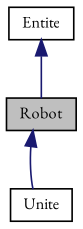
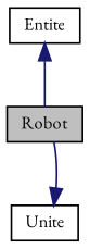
  digraph {
    fontname="EB Garamond"
    node [color=black fillcolor=white fontname="EB Garamond" fontsize=10 shape=record style=filled]
    edge [color=midnightblue dir=back fontname="EB Garamond" fontsize=10 labelfontname=Helvetica labelfontsize=10 style=solid]
    n1 [fillcolor=grey75 fontcolor=black height=0.2 label=Robot width=0.4]
    n2 [height=0.2 label=Unite width=0.4]
    n3 [height=0.2 label=Entite width=0.4]
-   n1 -> n2
+   n2 -> n1
    n3 -> n1
  }
